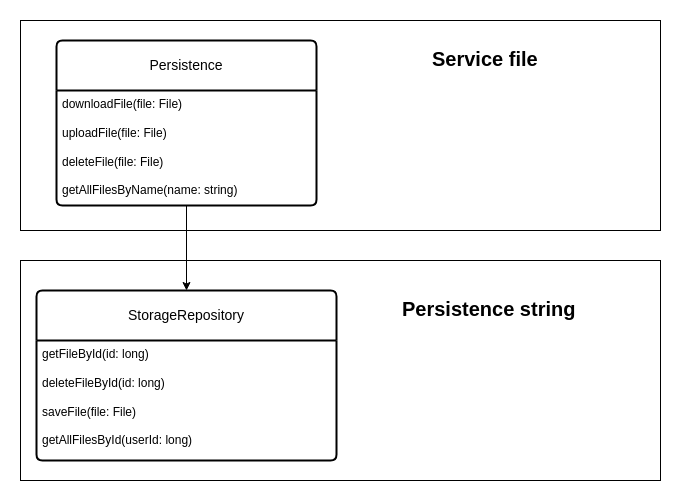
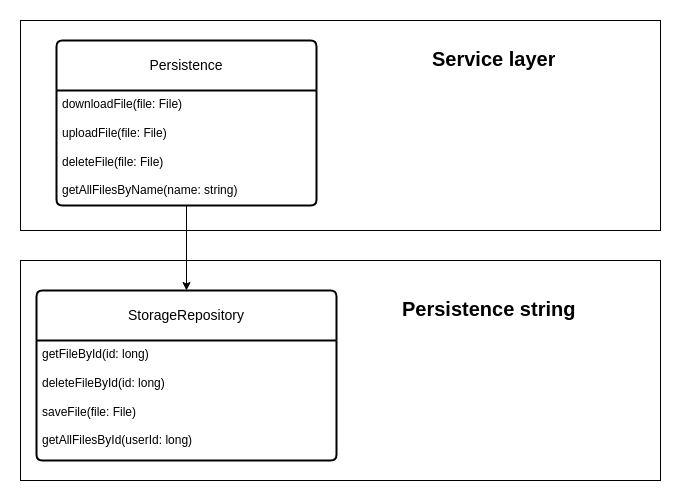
  <mxCell id="0" />
  <mxCell id="1" parent="0" />
  <mxCell id="2" value="" style="rounded=0;whiteSpace=wrap;html=1;" parent="1" vertex="1"><mxGeometry x="20" y="20" width="640" height="210" as="geometry" /></mxCell>
  <mxCell id="3" value="" style="rounded=0;whiteSpace=wrap;html=1;" parent="1" vertex="1"><mxGeometry x="20" y="260" width="640" height="220" as="geometry" /></mxCell>
  <mxCell id="4" value="Persistence" style="swimlane;childLayout=stackLayout;horizontal=1;startSize=50;horizontalStack=0;rounded=1;fontSize=14;fontStyle=0;strokeWidth=2;resizeParent=0;resizeLast=1;shadow=0;dashed=0;align=center;arcSize=4;whiteSpace=wrap;html=1;" parent="1" vertex="1"><mxGeometry x="56" y="40" width="260" height="165" as="geometry" /></mxCell>
  <mxCell id="5" value="downloadFile(file: File)&lt;div&gt;&lt;br&gt;&lt;/div&gt;&lt;div&gt;uploadFile(file: File)&lt;/div&gt;&lt;div&gt;&lt;br&gt;&lt;/div&gt;&lt;div&gt;deleteFile(file: File)&lt;/div&gt;&lt;div&gt;&lt;br&gt;&lt;/div&gt;&lt;div&gt;getAllFilesByName(name: string)&lt;/div&gt;" style="align=left;strokeColor=none;fillColor=none;spacingLeft=4;fontSize=12;verticalAlign=top;resizable=0;rotatable=0;part=1;html=1;" parent="4" vertex="1"><mxGeometry y="50" width="260" height="115" as="geometry" /></mxCell>
  <mxCell id="6" value="StorageRepository" style="swimlane;childLayout=stackLayout;horizontal=1;startSize=50;horizontalStack=0;rounded=1;fontSize=14;fontStyle=0;strokeWidth=2;resizeParent=0;resizeLast=1;shadow=0;dashed=0;align=center;arcSize=4;whiteSpace=wrap;html=1;" parent="1" vertex="1"><mxGeometry x="36" y="290" width="300" height="170" as="geometry" /></mxCell>
  <mxCell id="7" value="&lt;div&gt;getFileById(id: long)&lt;/div&gt;&lt;div&gt;&lt;br&gt;&lt;/div&gt;&lt;div&gt;deleteFileById(id: long)&lt;/div&gt;&lt;div&gt;&lt;br&gt;&lt;/div&gt;&lt;div&gt;saveFile(file: File)&lt;/div&gt;&lt;div&gt;&lt;br&gt;&lt;/div&gt;&lt;div&gt;getAllFilesById(userId: long)&lt;/div&gt;" style="align=left;strokeColor=none;fillColor=none;spacingLeft=4;fontSize=12;verticalAlign=top;resizable=0;rotatable=0;part=1;html=1;" parent="6" vertex="1"><mxGeometry y="50" width="300" height="120" as="geometry" /></mxCell>
  <mxCell id="8" style="edgeStyle=orthogonalEdgeStyle;rounded=0;orthogonalLoop=1;jettySize=auto;html=1;exitX=0.5;exitY=1;exitDx=0;exitDy=0;" parent="1" source="5" target="6" edge="1"><mxGeometry relative="1" as="geometry" /></mxCell>
- <mxCell id="9" value="&lt;b&gt;&lt;font style=&quot;font-size: 20px;&quot;&gt;Service file&lt;/font&gt;&lt;/b&gt;" style="text;strokeColor=none;fillColor=none;spacingLeft=4;spacingRight=4;overflow=hidden;rotatable=0;points=[[0,0.5],[1,0.5]];portConstraint=eastwest;fontSize=12;whiteSpace=wrap;html=1;" parent="1" vertex="1"><mxGeometry x="426" y="40" width="250" height="30" as="geometry" /></mxCell>
+ <mxCell id="9" value="&lt;b&gt;&lt;font style=&quot;font-size: 20px;&quot;&gt;Service layer&lt;/font&gt;&lt;/b&gt;" style="text;strokeColor=none;fillColor=none;spacingLeft=4;spacingRight=4;overflow=hidden;rotatable=0;points=[[0,0.5],[1,0.5]];portConstraint=eastwest;fontSize=12;whiteSpace=wrap;html=1;" parent="1" vertex="1"><mxGeometry x="426" y="40" width="250" height="30" as="geometry" /></mxCell>
  <mxCell id="10" value="&lt;b&gt;&lt;font&gt;&lt;span style=&quot;font-size: 20px;&quot;&gt;Persistence string&lt;/span&gt;&lt;/font&gt;&lt;/b&gt;" style="text;strokeColor=none;fillColor=none;spacingLeft=4;spacingRight=4;overflow=hidden;rotatable=0;points=[[0,0.5],[1,0.5]];portConstraint=eastwest;fontSize=12;whiteSpace=wrap;html=1;" parent="1" vertex="1"><mxGeometry x="396" y="290" width="250" height="30" as="geometry" /></mxCell>
